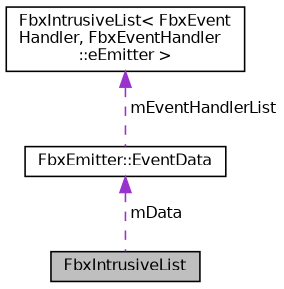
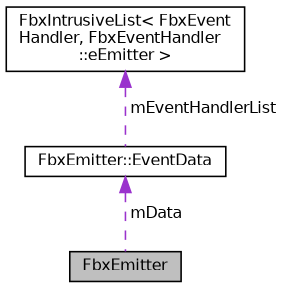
  digraph {
    node [color=black fillcolor=white fontname=Helvetica fontsize=10 shape=record style=filled]
    edge [color=darkorchid3 dir=back fontname=Helvetica fontsize=10 labelfontname=Helvetica labelfontsize=10 style=dashed]
-   n1 [fillcolor=grey75 fontcolor=black height=0.2 label=FbxIntrusiveList width=0.4]
+   n1 [fillcolor=grey75 fontcolor=black height=0.2 label=FbxEmitter width=0.4]
    n2 [height=0.2 label="FbxEmitter::EventData" width=0.4]
    n3 [height=0.2 label="FbxIntrusiveList\< FbxEvent\lHandler, FbxEventHandler\l::eEmitter \>" width=0.4]
    n2 -> n1 [label=" mData"]
    n3 -> n2 [label=" mEventHandlerList"]
  }
